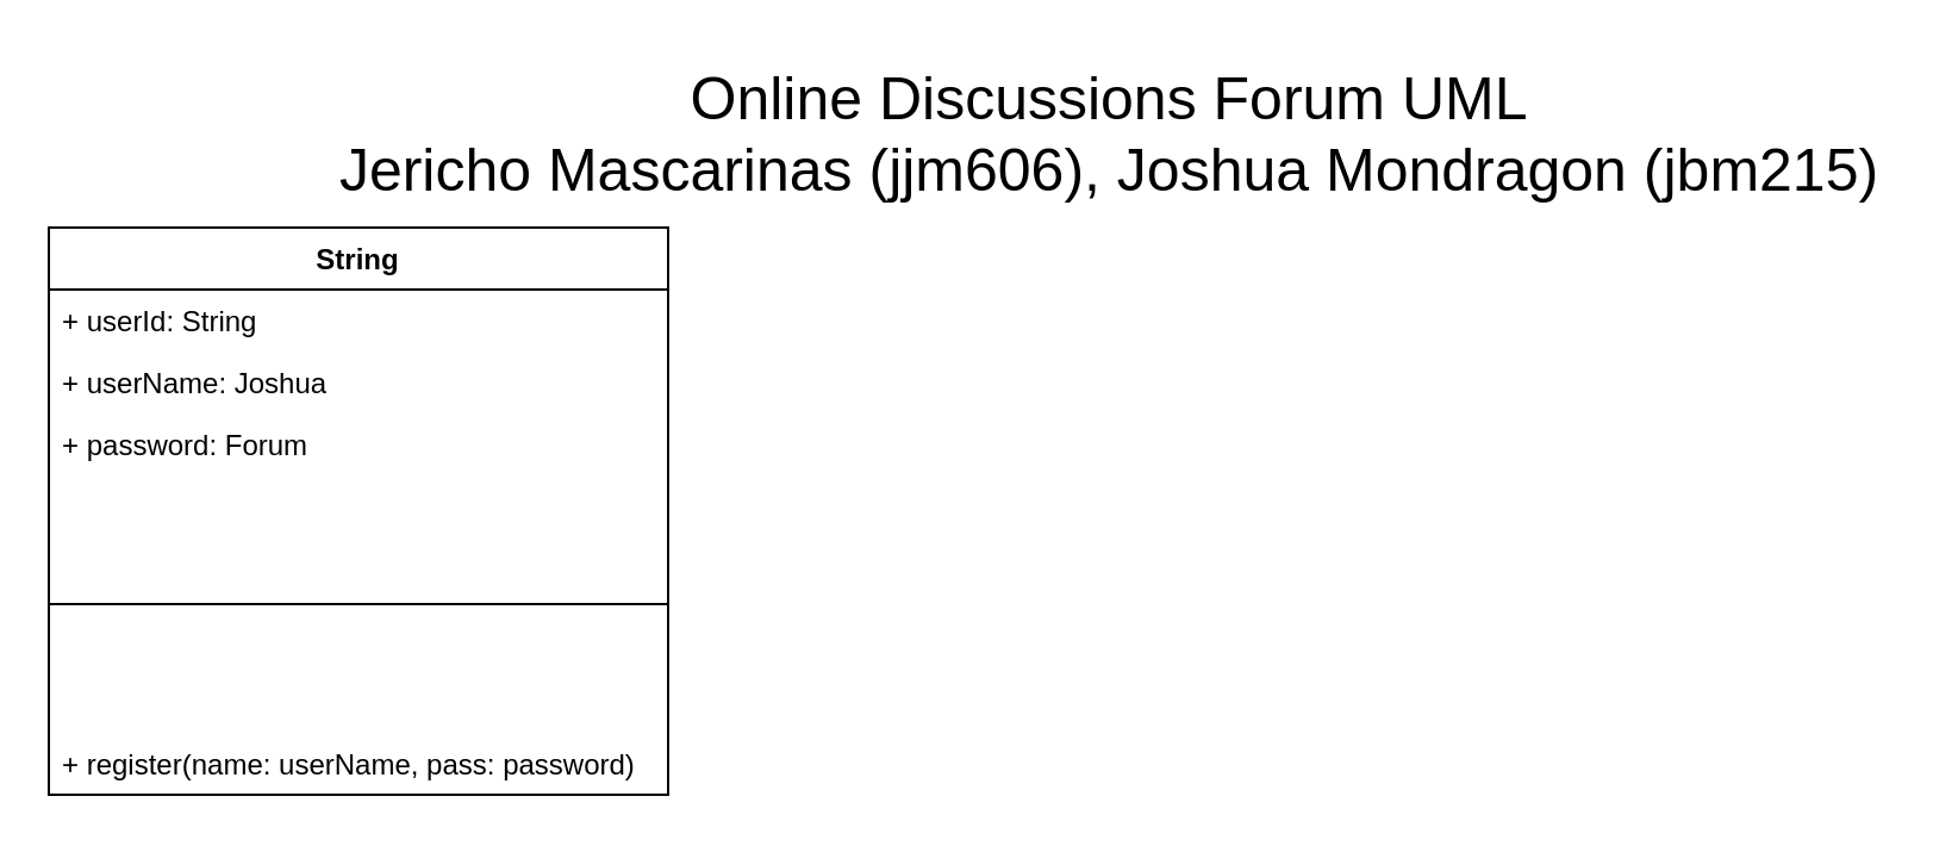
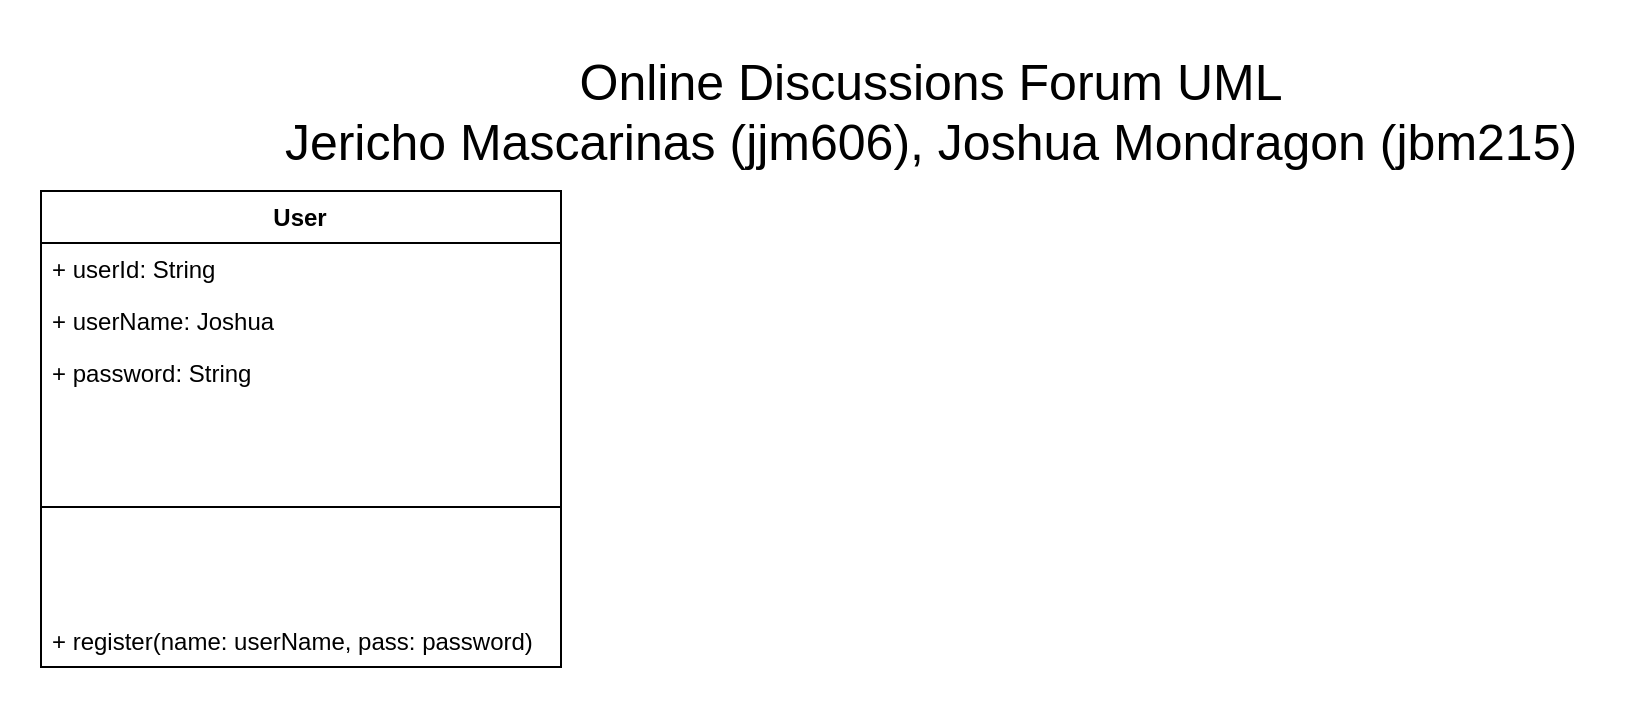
  <mxCell id="0" />
  <mxCell id="1" parent="0" />
  <mxCell id="2" value="&lt;font style=&quot;font-size: 25px;&quot;&gt;Online Discussions Forum UML&lt;/font&gt;&lt;div&gt;&lt;font style=&quot;font-size: 25px;&quot;&gt;Jericho Mascarinas (jjm606), Joshua Mondragon (jbm215)&lt;/font&gt;&lt;/div&gt;" style="text;html=1;align=center;verticalAlign=middle;resizable=0;points=[];autosize=1;strokeColor=none;fillColor=none;" parent="1" vertex="1"><mxGeometry x="130" y="20" width="670" height="70" as="geometry" /></mxCell>
- <mxCell id="3" value="String" style="swimlane;fontStyle=1;align=center;verticalAlign=top;childLayout=stackLayout;horizontal=1;startSize=26;horizontalStack=0;resizeParent=1;resizeParentMax=0;resizeLast=0;collapsible=1;marginBottom=0;whiteSpace=wrap;html=1;" parent="1" vertex="1"><mxGeometry x="20" y="95" width="260" height="238" as="geometry" /></mxCell>
+ <mxCell id="3" value="User" style="swimlane;fontStyle=1;align=center;verticalAlign=top;childLayout=stackLayout;horizontal=1;startSize=26;horizontalStack=0;resizeParent=1;resizeParentMax=0;resizeLast=0;collapsible=1;marginBottom=0;whiteSpace=wrap;html=1;" parent="1" vertex="1"><mxGeometry x="20" y="95" width="260" height="238" as="geometry" /></mxCell>
  <mxCell id="4" value="+ userId: String" style="text;strokeColor=none;fillColor=none;align=left;verticalAlign=top;spacingLeft=4;spacingRight=4;overflow=hidden;rotatable=0;points=[[0,0.5],[1,0.5]];portConstraint=eastwest;whiteSpace=wrap;html=1;" parent="3" vertex="1"><mxGeometry y="26" width="260" height="26" as="geometry" /></mxCell>
  <mxCell id="5" value="+ userName: Joshua" style="text;strokeColor=none;fillColor=none;align=left;verticalAlign=top;spacingLeft=4;spacingRight=4;overflow=hidden;rotatable=0;points=[[0,0.5],[1,0.5]];portConstraint=eastwest;whiteSpace=wrap;html=1;" parent="3" vertex="1"><mxGeometry y="52" width="260" height="26" as="geometry" /></mxCell>
- <mxCell id="6" value="+ password: Forum" style="text;strokeColor=none;fillColor=none;align=left;verticalAlign=top;spacingLeft=4;spacingRight=4;overflow=hidden;rotatable=0;points=[[0,0.5],[1,0.5]];portConstraint=eastwest;whiteSpace=wrap;html=1;" parent="3" vertex="1"><mxGeometry y="78" width="260" height="26" as="geometry" /></mxCell>
+ <mxCell id="6" value="+ password: String" style="text;strokeColor=none;fillColor=none;align=left;verticalAlign=top;spacingLeft=4;spacingRight=4;overflow=hidden;rotatable=0;points=[[0,0.5],[1,0.5]];portConstraint=eastwest;whiteSpace=wrap;html=1;" parent="3" vertex="1"><mxGeometry y="78" width="260" height="26" as="geometry" /></mxCell>
  <mxCell id="7" value="" style="line;strokeWidth=1;fillColor=none;align=left;verticalAlign=middle;spacingTop=-1;spacingLeft=3;spacingRight=3;rotatable=0;labelPosition=right;points=[];portConstraint=eastwest;strokeColor=inherit;" parent="3" vertex="1"><mxGeometry y="104" width="260" height="108" as="geometry" /></mxCell>
  <mxCell id="8" value="+ register(name: userName, pass: password)" style="text;strokeColor=none;fillColor=none;align=left;verticalAlign=top;spacingLeft=4;spacingRight=4;overflow=hidden;rotatable=0;points=[[0,0.5],[1,0.5]];portConstraint=eastwest;whiteSpace=wrap;html=1;" parent="3" vertex="1"><mxGeometry y="212" width="260" height="26" as="geometry" /></mxCell>
